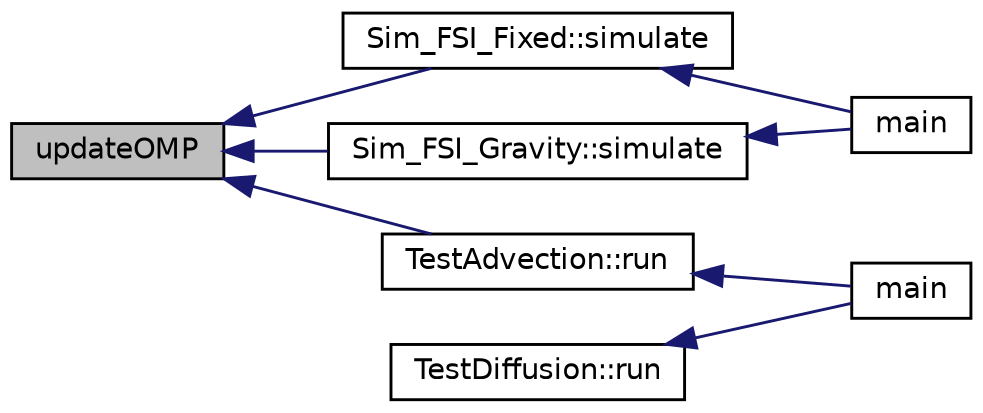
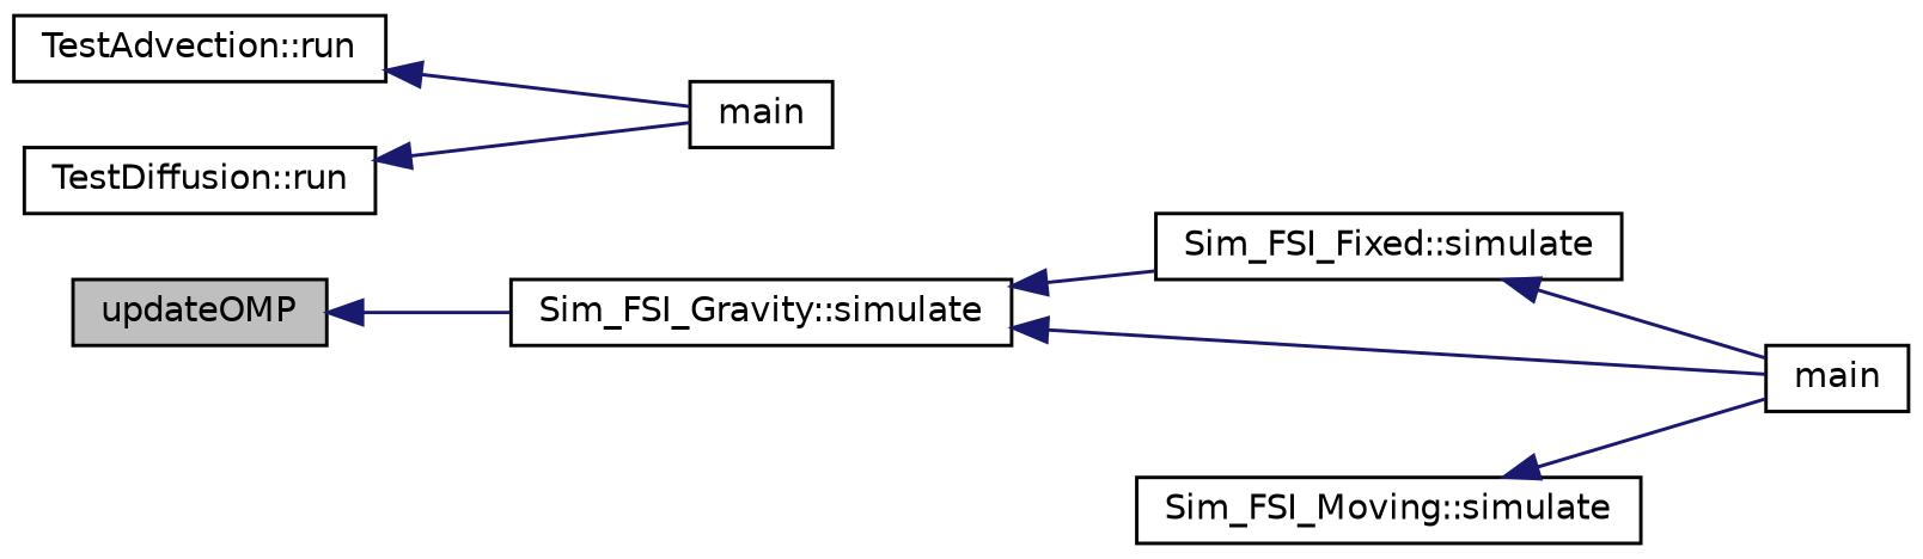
  digraph {
    rankdir=LR
    node [color=black fillcolor=white fontname=Helvetica fontsize=10 shape=record style=filled]
    edge [color=midnightblue dir=back fontname=Helvetica fontsize=10 labelfontname=Helvetica labelfontsize=10 style=solid]
    n1 [fillcolor=grey75 fontcolor=black height=0.2 label=updateOMP width=0.4]
    n2 [height=0.2 label="Sim_FSI_Fixed::simulate" width=0.4]
    n3 [height=0.2 label="Sim_FSI_Gravity::simulate" width=0.4]
    n4 [height=0.2 label="TestAdvection::run" width=0.4]
    n5 [height=0.2 label=main width=0.4]
+   n6 [height=0.2 label="Sim_FSI_Moving::simulate" width=0.4]
    n7 [height=0.2 label=main width=0.4]
    n8 [height=0.2 label="TestDiffusion::run" width=0.4]
-   n1 -> n2
+   n3 -> n2
    n1 -> n3
-   n1 -> n4
    n2 -> n5
    n3 -> n5
    n4 -> n7
+   n6 -> n5
    n8 -> n7
  }
